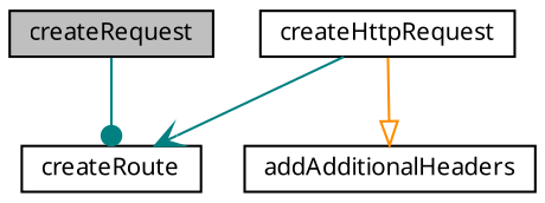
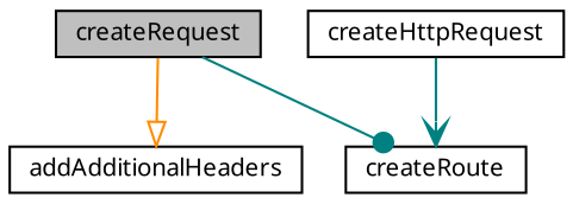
  digraph {
    fontname="Noto Sans"
    rankdir=TB
    node [color=black fillcolor=white fontname="Noto Sans" fontsize=10 shape=record style=filled]
    edge [color=teal fontname="Noto Sans" fontsize=10 labelfontname=Helvetica labelfontsize=10 style=solid]
    n1 [fillcolor=grey75 fontcolor=black height=0.2 label=createRequest width=0.4]
    n2 [height=0.2 label=addAdditionalHeaders width=0.4]
    n3 [height=0.2 label=createRoute width=0.4]
    n4 [height=0.2 label=createHttpRequest width=0.4]
-   n4 -> n2 [arrowhead=onormal color=darkorange]
+   n1 -> n2 [arrowhead=onormal color=darkorange]
    n1 -> n3 [arrowhead=dot]
    n4 -> n3 [arrowhead=vee]
  }
